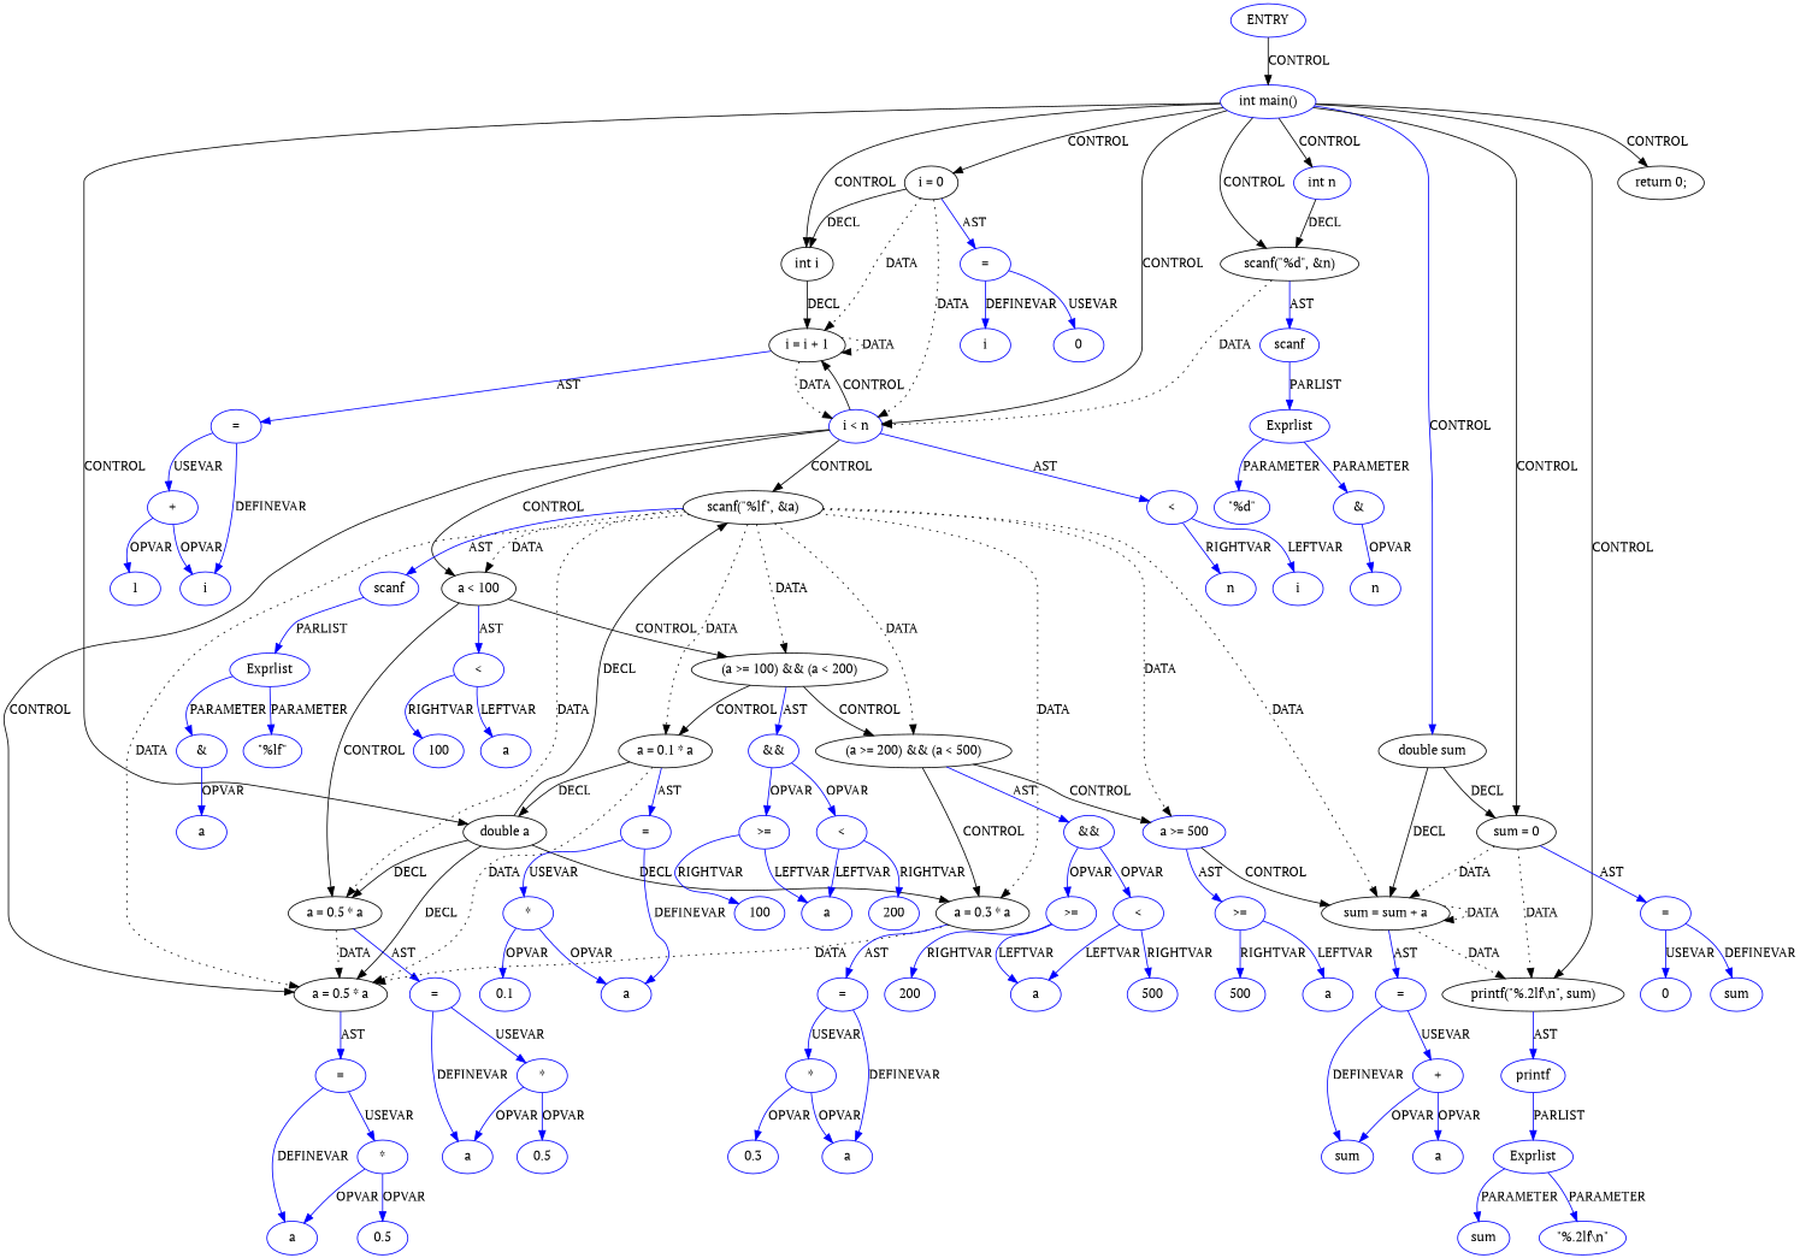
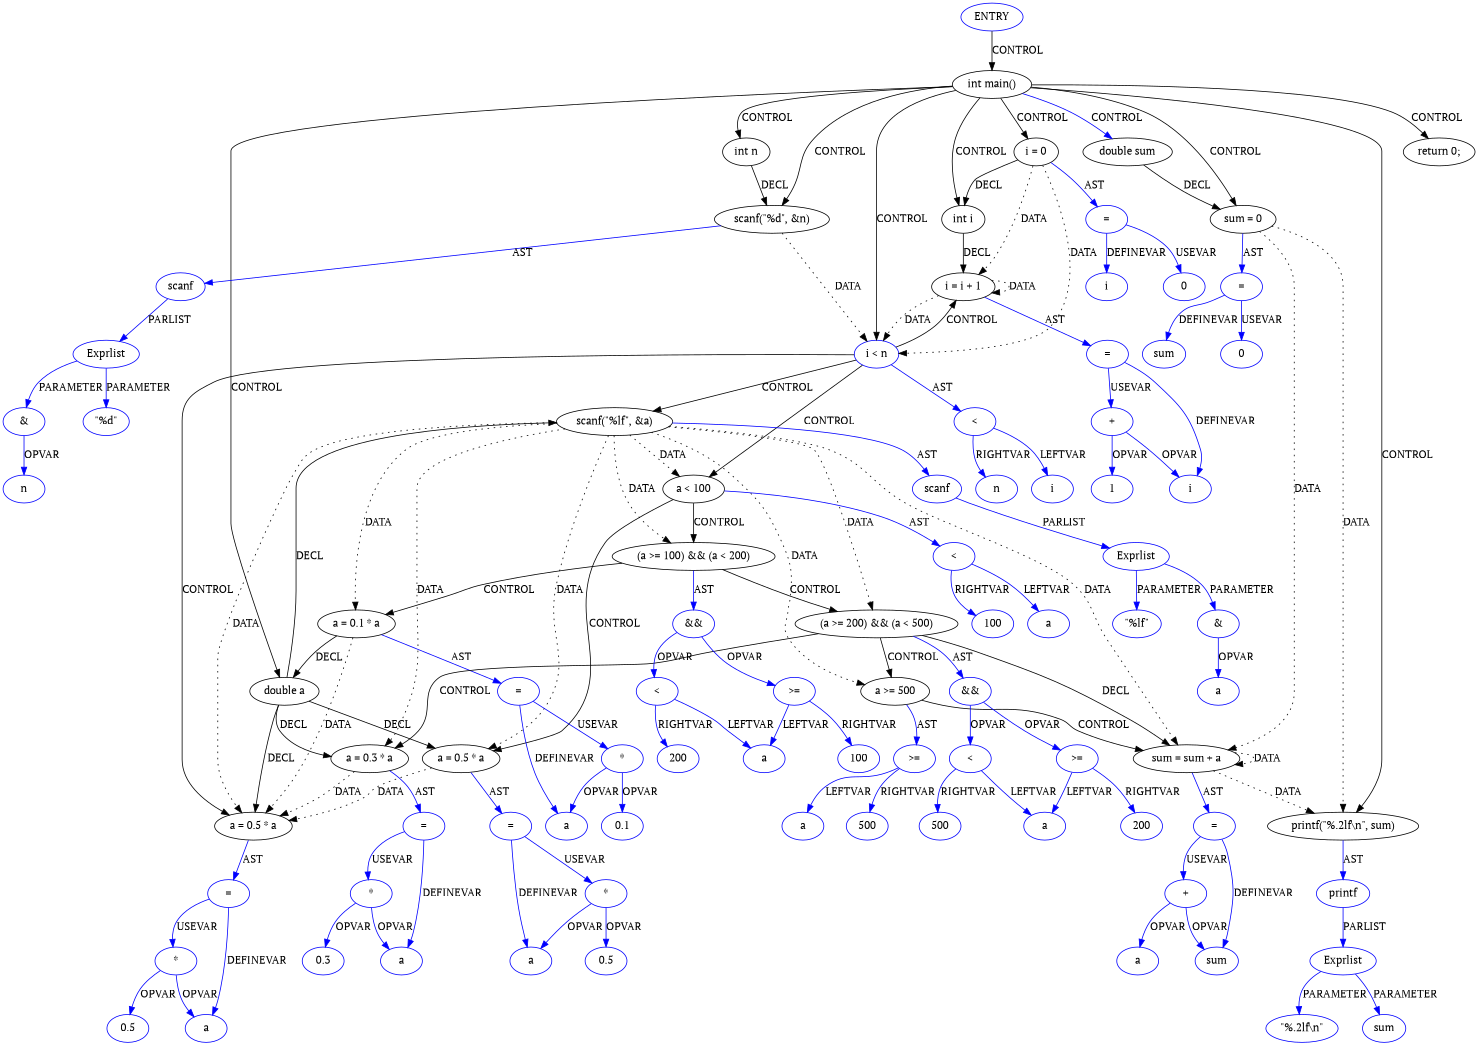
  digraph {
    fontname="PT Serif"
    node [color=blue coord=10 fontname="PT Serif" type=VAR]
    edge [fontname="PT Serif" color=blue]
    n1 [coord=-1 label=ENTRY type=ENTRY]
-   n2 [coord=3 label="int main()" type=CONTROL]
+   n2 [coord=3 label="int main()" type=CONTROL color=""]
    n3 [coord=4 label="int i" type=DECL varname=i vartype=int color=""]
-   n4 [coord=5 label="int n" type=DECL varname=n vartype=int]
+   n4 [coord=5 label="int n" type=DECL varname=n vartype=int color=""]
    n5 [coord=6 label="double a" type=DECL varname=a vartype=double color=""]
    n6 [coord=7 label="double sum" type=DECL varname=sum vartype=double color=""]
    n7 [coord=8 label="sum = 0" type=ASSIGN color=""]
    n8 [coord=9 label="scanf(\"%d\", &n)" type=CALL color=""]
    n9 [label="i = 0" type=ASSIGN color=""]
    n10 [label="i < n" type=CONTROL]
    n11 [coord=23 label="printf(\"%.2lf\\n\", sum)" type=CALL color=""]
    n12 [coord=24 label="return 0;" type=CONTROL color=""]
    n13 [label="i = i + 1" type=ASSIGN color=""]
    n14 [coord=11 label="scanf(\"%lf\", &a)" type=CALL color=""]
    n15 [coord=13 label="a = 0.5 * a" type=ASSIGN color=""]
    n16 [coord=17 label="a = 0.3 * a" type=ASSIGN color=""]
    n17 [coord=21 label="a = 0.5 * a" type=ASSIGN color=""]
    n18 [coord=19 label="sum = sum + a" type=ASSIGN color=""]
    n19 [coord=8 label="=" type=ASSIGNOP]
    n20 [coord=9 label=scanf type=FUNCNAME]
    n21 [label="=" type=ASSIGNOP]
    n22 [coord=12 label="a < 100" type=CONTROL color=""]
    n23 [label="<" type=OP]
    n24 [coord=23 label=printf type=FUNCNAME]
    n25 [label="=" type=ASSIGNOP]
    n26 [coord=15 label="a = 0.1 * a" type=ASSIGN color=""]
    n27 [coord=11 label=scanf type=FUNCNAME]
    n28 [coord=14 label="(a >= 100) && (a < 200)" type=CONTROL color=""]
    n29 [coord=16 label="(a >= 200) && (a < 500)" type=CONTROL color=""]
-   n30 [coord=18 label="a >= 500" type=CONTROL]
+   n30 [coord=18 label="a >= 500" type=CONTROL color=""]
    n31 [coord=13 label="=" type=ASSIGNOP]
    n32 [coord=15 label="=" type=ASSIGNOP]
    n33 [coord=17 label="=" type=ASSIGNOP]
    n34 [coord=21 label="=" type=ASSIGNOP]
    n35 [coord=19 label="=" type=ASSIGNOP]
    n36 [coord=8 label=sum]
    n37 [coord=8 label=0 type=CONST]
    n38 [coord=9 label=Exprlist type=EXPRS]
    n39 [coord=9 label="\"%d\"" type=CONST]
    n40 [coord=9 label="&" type=OP]
    n41 [coord=9 label=n]
    n42 [label=i]
    n43 [label=0 type=CONST]
    n44 [coord=12 label="<" type=OP]
    n45 [label=i]
    n46 [label=n]
    n47 [coord=11 label=Exprlist type=EXPRS]
    n48 [coord=14 label="&&" type=OP]
    n49 [coord=16 label="&&" type=OP]
    n50 [coord=18 label=">=" type=OP]
    n51 [coord=11 label="\"%lf\"" type=CONST]
    n52 [coord=11 label="&" type=OP]
    n53 [coord=11 label=a]
    n54 [coord=12 label=a]
    n55 [coord=12 label=100 type=CONST]
    n56 [coord=13 label=a]
    n57 [coord=13 label="*" type=OP]
    n58 [coord=13 label=0.5 type=CONST]
    n59 [coord=14 label=">=" type=OP]
    n60 [coord=14 label="<" type=OP]
    n61 [coord=15 label=a]
    n62 [coord=15 label="*" type=OP]
    n63 [coord=15 label=0.1 type=CONST]
    n64 [coord=16 label=">=" type=OP]
    n65 [coord=16 label="<" type=OP]
    n66 [coord=17 label=a]
    n67 [coord=17 label="*" type=OP]
    n68 [coord=17 label=0.3 type=CONST]
    n69 [coord=18 label=a]
    n70 [coord=18 label=500 type=CONST]
    n71 [coord=19 label=sum]
    n72 [coord=19 label="+" type=OP]
    n73 [coord=19 label=a]
    n74 [coord=16 label=a]
    n75 [coord=16 label=200 type=CONST]
    n76 [coord=16 label=500 type=CONST]
    n77 [coord=14 label=a]
    n78 [coord=14 label=100 type=CONST]
    n79 [coord=14 label=200 type=CONST]
    n80 [coord=21 label=a]
    n81 [coord=21 label="*" type=OP]
    n82 [coord=21 label=0.5 type=CONST]
    n83 [label=i]
    n84 [label="+" type=OP]
    n85 [label=1 type=CONST]
    n86 [coord=23 label=Exprlist type=EXPRS]
    n87 [coord=23 label="\"%.2lf\\n\"" type=CONST]
    n88 [coord=23 label=sum]
    n1 -> n2 [label=CONTROL color=""]
    n2 -> n3 [label=CONTROL color=""]
    n2 -> n4 [label=CONTROL color=""]
    n2 -> n5 [label=CONTROL color=""]
    n2 -> n6 [label=CONTROL]
    n2 -> n7 [label=CONTROL color=""]
    n2 -> n8 [label=CONTROL color=""]
    n2 -> n9 [label=CONTROL color=""]
    n2 -> n10 [label=CONTROL color=""]
    n2 -> n11 [label=CONTROL color=""]
    n2 -> n12 [label=CONTROL color=""]
    n3 -> n13 [label=DECL color=""]
    n4 -> n8 [label=DECL color=""]
    n5 -> n14 [label=DECL color=""]
    n5 -> n15 [label=DECL color=""]
    n5 -> n16 [label=DECL color=""]
    n5 -> n17 [label=DECL color=""]
    n6 -> n7 [label=DECL color=""]
-   n6 -> n18 [label=DECL color=""]
+   n29 -> n18 [label=DECL color=""]
    n7 -> n11 [label=DATA style=dotted color=""]
    n7 -> n18 [label=DATA style=dotted color=""]
    n7 -> n19 [label=AST]
    n8 -> n10 [label=DATA style=dotted color=""]
    n8 -> n20 [label=AST]
    n9 -> n3 [label=DECL color=""]
    n9 -> n10 [label=DATA style=dotted color=""]
    n9 -> n13 [label=DATA style=dotted color=""]
    n9 -> n21 [label=AST]
    n10 -> n13 [label=CONTROL color=""]
    n10 -> n14 [label=CONTROL color=""]
    n10 -> n17 [label=CONTROL color=""]
    n10 -> n22 [label=CONTROL color=""]
    n10 -> n23 [label=AST]
    n11 -> n24 [label=AST]
    n13 -> n10 [label=DATA style=dotted color=""]
    n13 -> n13 [label=DATA style=dotted color=""]
    n13 -> n25 [label=AST]
    n14 -> n15 [label=DATA style=dotted color=""]
    n14 -> n16 [label=DATA style=dotted color=""]
    n14 -> n17 [label=DATA style=dotted color=""]
    n14 -> n18 [label=DATA style=dotted color=""]
    n14 -> n22 [label=DATA style=dotted color=""]
    n14 -> n26 [label=DATA style=dotted color=""]
    n14 -> n27 [label=AST]
    n14 -> n28 [label=DATA style=dotted color=""]
    n14 -> n29 [label=DATA style=dotted color=""]
    n14 -> n30 [label=DATA style=dotted color=""]
    n15 -> n17 [label=DATA style=dotted color=""]
    n15 -> n31 [label=AST]
    n16 -> n17 [label=DATA style=dotted color=""]
    n16 -> n33 [label=AST]
    n17 -> n34 [label=AST]
    n18 -> n11 [label=DATA style=dotted color=""]
    n18 -> n18 [label=DATA style=dotted color=""]
    n18 -> n35 [label=AST]
    n19 -> n36 [label=DEFINEVAR]
    n19 -> n37 [label=USEVAR]
    n20 -> n38 [label=PARLIST]
    n21 -> n42 [label=DEFINEVAR]
    n21 -> n43 [label=USEVAR]
    n22 -> n15 [label=CONTROL color=""]
    n22 -> n28 [label=CONTROL color=""]
    n22 -> n44 [label=AST]
    n23 -> n45 [label=LEFTVAR]
    n23 -> n46 [label=RIGHTVAR]
    n24 -> n86 [label=PARLIST]
    n25 -> n83 [label=DEFINEVAR]
    n25 -> n84 [label=USEVAR]
    n26 -> n5 [label=DECL color=""]
    n26 -> n17 [label=DATA style=dotted color=""]
    n26 -> n32 [label=AST]
    n27 -> n47 [label=PARLIST]
    n28 -> n26 [label=CONTROL color=""]
    n28 -> n29 [label=CONTROL color=""]
    n28 -> n48 [label=AST]
    n29 -> n16 [label=CONTROL color=""]
    n29 -> n30 [label=CONTROL color=""]
    n29 -> n49 [label=AST]
    n30 -> n18 [label=CONTROL color=""]
    n30 -> n50 [label=AST]
    n31 -> n56 [label=DEFINEVAR]
    n31 -> n57 [label=USEVAR]
    n32 -> n61 [label=DEFINEVAR]
    n32 -> n62 [label=USEVAR]
    n33 -> n66 [label=DEFINEVAR]
    n33 -> n67 [label=USEVAR]
    n34 -> n80 [label=DEFINEVAR]
    n34 -> n81 [label=USEVAR]
    n35 -> n71 [label=DEFINEVAR]
    n35 -> n72 [label=USEVAR]
    n38 -> n39 [label=PARAMETER]
    n38 -> n40 [label=PARAMETER]
    n40 -> n41 [label=OPVAR]
    n44 -> n54 [label=LEFTVAR]
    n44 -> n55 [label=RIGHTVAR]
    n47 -> n51 [label=PARAMETER]
    n47 -> n52 [label=PARAMETER]
    n48 -> n59 [label=OPVAR]
    n48 -> n60 [label=OPVAR]
    n49 -> n64 [label=OPVAR]
    n49 -> n65 [label=OPVAR]
    n50 -> n69 [label=LEFTVAR]
    n50 -> n70 [label=RIGHTVAR]
    n52 -> n53 [label=OPVAR]
    n57 -> n56 [label=OPVAR]
    n57 -> n58 [label=OPVAR]
    n59 -> n77 [label=LEFTVAR]
    n59 -> n78 [label=RIGHTVAR]
    n60 -> n77 [label=LEFTVAR]
    n60 -> n79 [label=RIGHTVAR]
    n62 -> n61 [label=OPVAR]
    n62 -> n63 [label=OPVAR]
    n64 -> n74 [label=LEFTVAR]
    n64 -> n75 [label=RIGHTVAR]
    n65 -> n74 [label=LEFTVAR]
    n65 -> n76 [label=RIGHTVAR]
    n67 -> n66 [label=OPVAR]
    n67 -> n68 [label=OPVAR]
    n72 -> n71 [label=OPVAR]
    n72 -> n73 [label=OPVAR]
    n81 -> n80 [label=OPVAR]
    n81 -> n82 [label=OPVAR]
    n84 -> n83 [label=OPVAR]
    n84 -> n85 [label=OPVAR]
    n86 -> n87 [label=PARAMETER]
    n86 -> n88 [label=PARAMETER]
  }
